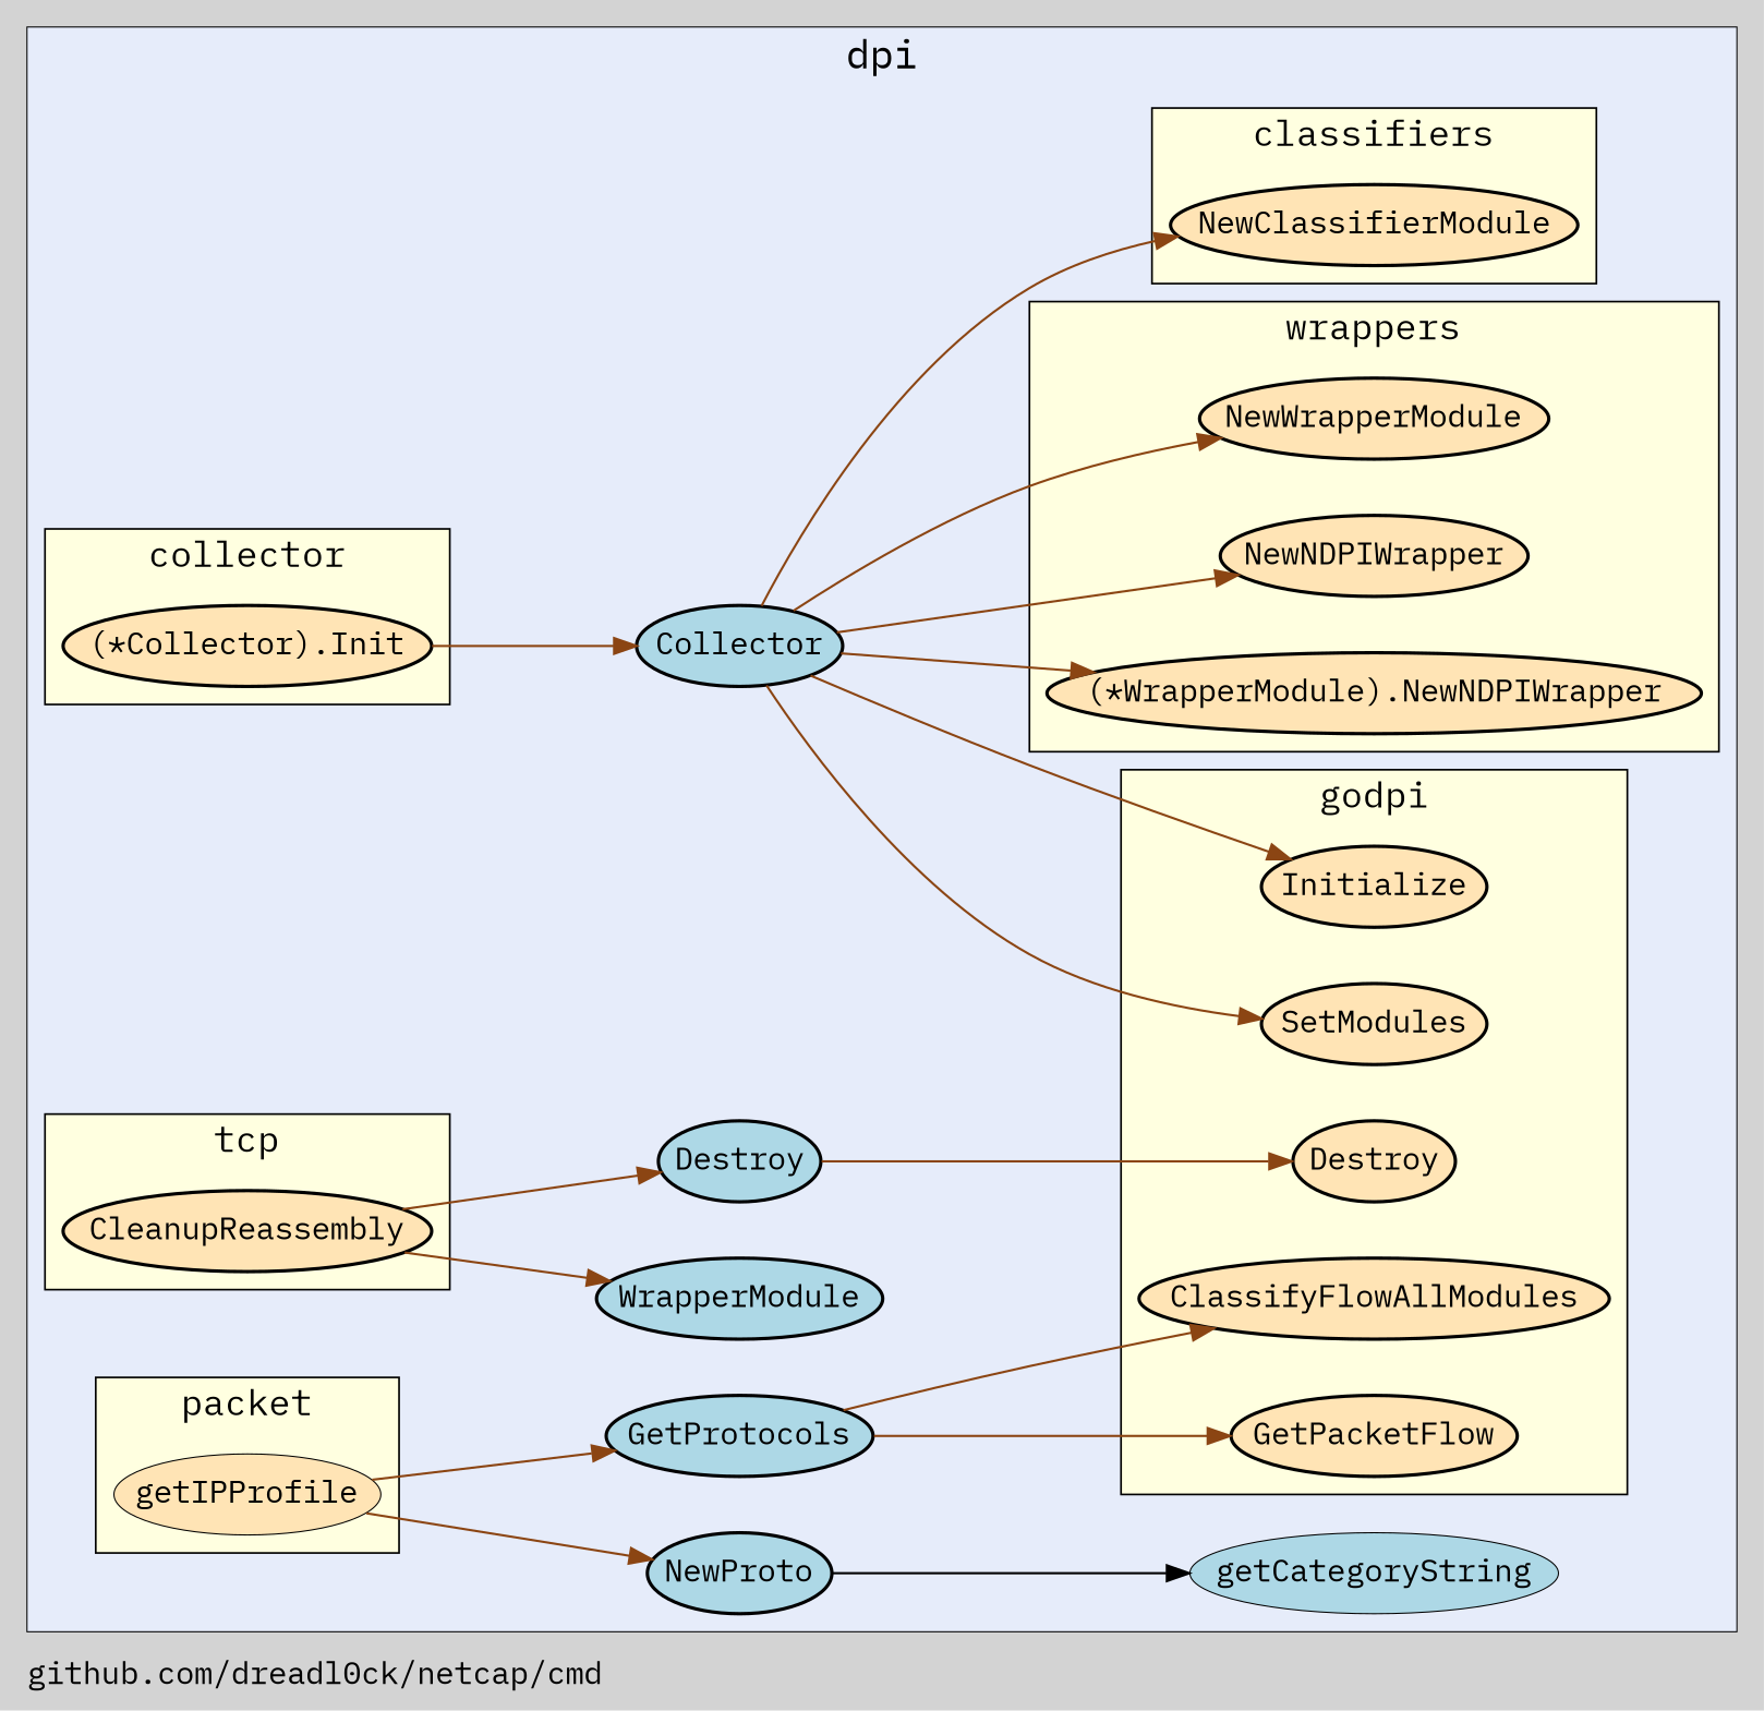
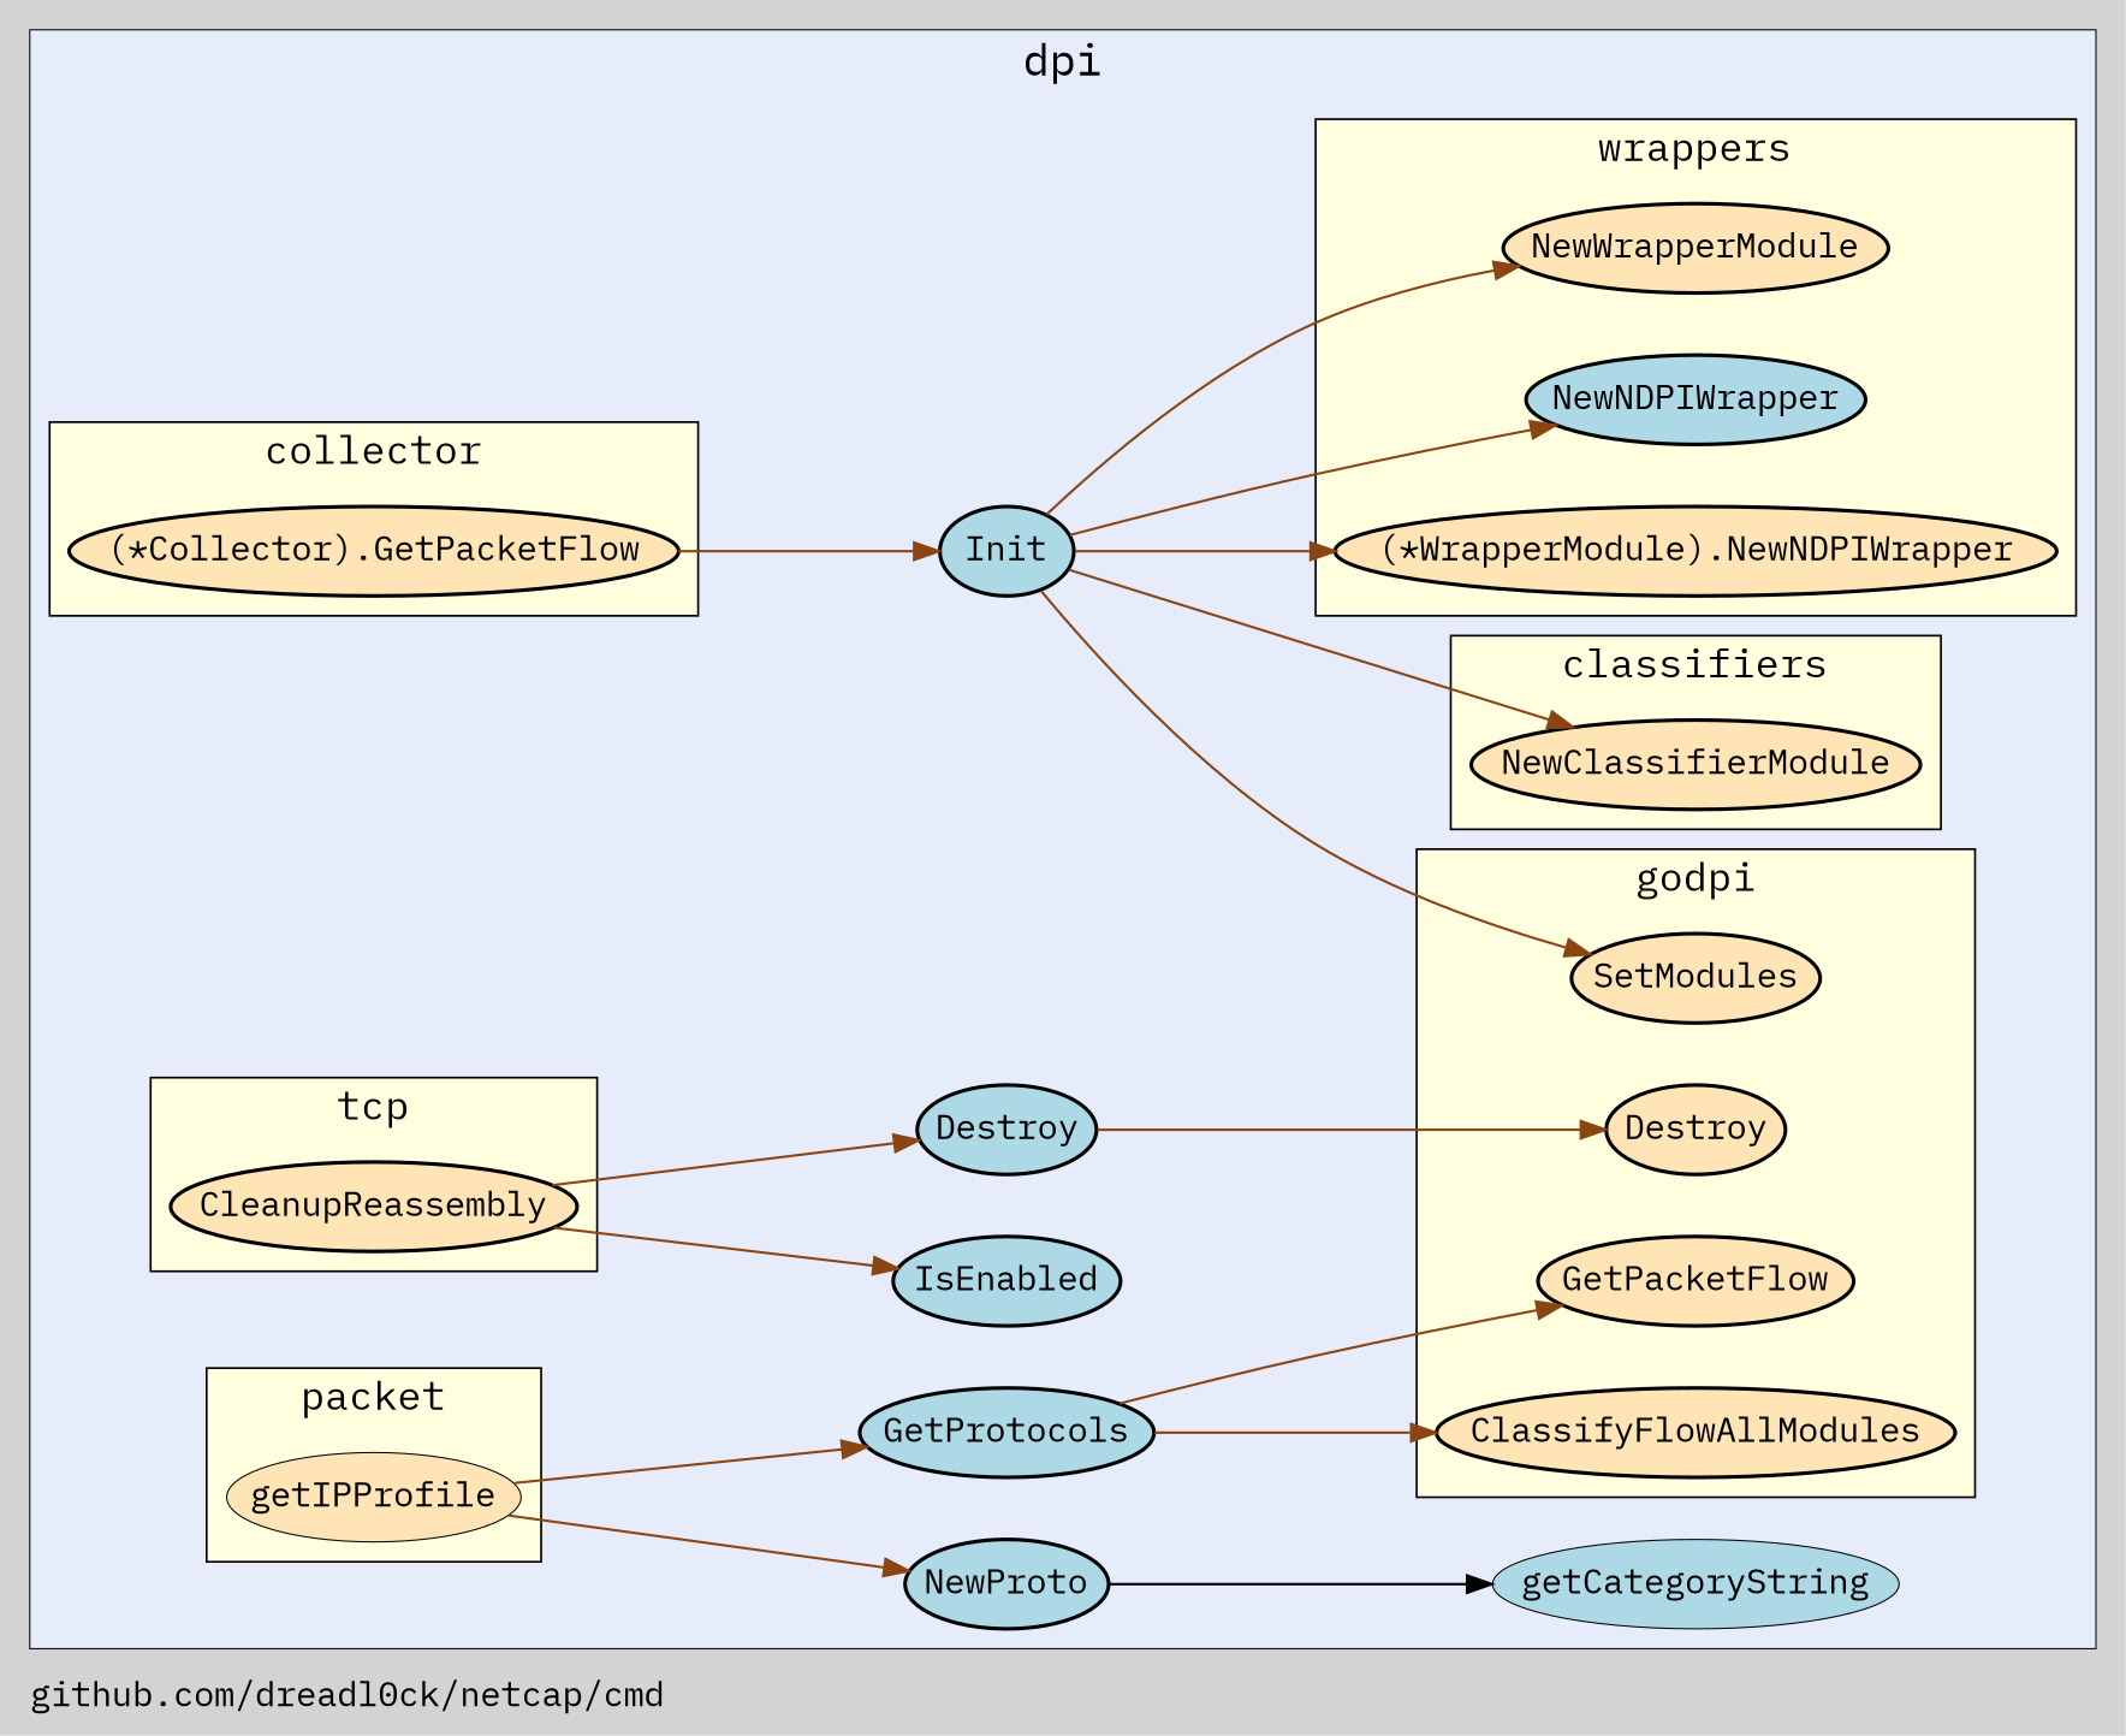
  digraph {
    bgcolor=lightgray
    fontname="IBM Plex Mono"
    fontsize=14
    label="github.com/dreadl0ck/netcap/cmd"
    labeljust=l
    nodesep=0.35
    penwidth=0.5
    rankdir=LR
    style=solid
    node [fillcolor=moccasin fontname="IBM Plex Mono" margin="0.05,0.0" penwidth=1.5 shape=ellipse style=filled]
    edge [color=saddlebrown fontname="IBM Plex Mono" minlen=2]
    n1 [label=Destroy]
    n2 [label=GetPacketFlow]
    n3 [label=ClassifyFlowAllModules]
    n4 [label=SetModules]
-   n5 [label=Initialize]
    n6 [label=NewClassifierModule]
-   n7 [label=NewNDPIWrapper]
+   n7 [fillcolor=lightblue label=NewNDPIWrapper]
    n8 [label=NewWrapperModule]
    n9 [label="(*WrapperModule).NewNDPIWrapper"]
-   n10 [label="(*Collector).Init"]
+   n10 [label="(*Collector).GetPacketFlow"]
    n11 [label=getIPProfile penwidth=0.5]
    n12 [label=CleanupReassembly]
-   n13 [fillcolor=lightblue label=WrapperModule]
+   n13 [fillcolor=lightblue label=IsEnabled]
    n14 [fillcolor=lightblue label=Destroy]
    n15 [fillcolor=lightblue label=GetProtocols]
    n16 [fillcolor=lightblue label=NewProto]
    n17 [fillcolor=lightblue label=getCategoryString penwidth=0.5]
-   n18 [fillcolor=lightblue label=Collector]
+   n18 [fillcolor=lightblue label=Init]
    subgraph cluster_1 {
      bgcolor="#e6ecfa"
      fontsize=18
      label=dpi
      labeljust=c
      labelloc=t
      n13
      n14
      n15
      n16
      n17
      n18
      subgraph cluster_2 {
        bgcolor="#e6ecfa"
        fillcolor=lightyellow
        fontsize=16
        label=godpi
        labeljust=c
        labelloc=t
        penwidth=0.8
        rank=sink
        style=filled
        n1
        n2
        n3
        n4
-       n5
      }
      subgraph cluster_3 {
        bgcolor="#e6ecfa"
        fillcolor=lightyellow
        fontsize=16
        label=classifiers
        labeljust=c
        labelloc=t
        penwidth=0.8
        rank=sink
        style=filled
        n6
      }
      subgraph cluster_4 {
        bgcolor="#e6ecfa"
        fillcolor=lightyellow
        fontsize=16
        label=wrappers
        labeljust=c
        labelloc=t
        penwidth=0.8
        rank=sink
        style=filled
        n7
        n8
        n9
      }
      subgraph cluster_5 {
        bgcolor="#e6ecfa"
        fillcolor=lightyellow
        fontsize=16
        label=collector
        labeljust=c
        labelloc=t
        penwidth=0.8
        rank=sink
        style=filled
        n10
      }
      subgraph cluster_6 {
        bgcolor="#e6ecfa"
        fillcolor=lightyellow
        fontsize=16
        label=packet
        labeljust=c
        labelloc=t
        penwidth=0.8
        rank=sink
        style=filled
        n11
      }
      subgraph cluster_7 {
        bgcolor="#e6ecfa"
        fillcolor=lightyellow
        fontsize=16
        label=tcp
        labeljust=c
        labelloc=t
        penwidth=0.8
        rank=sink
        style=filled
        n12
      }
    }
    n10 -> n18
    n11 -> n15
    n11 -> n16
    n12 -> n13
    n12 -> n14
    n14 -> n1
    n15 -> n2
    n15 -> n3
    n16 -> n17 [color=""]
    n18 -> n4
-   n18 -> n5
    n18 -> n6
    n18 -> n7
    n18 -> n8
    n18 -> n9
  }
